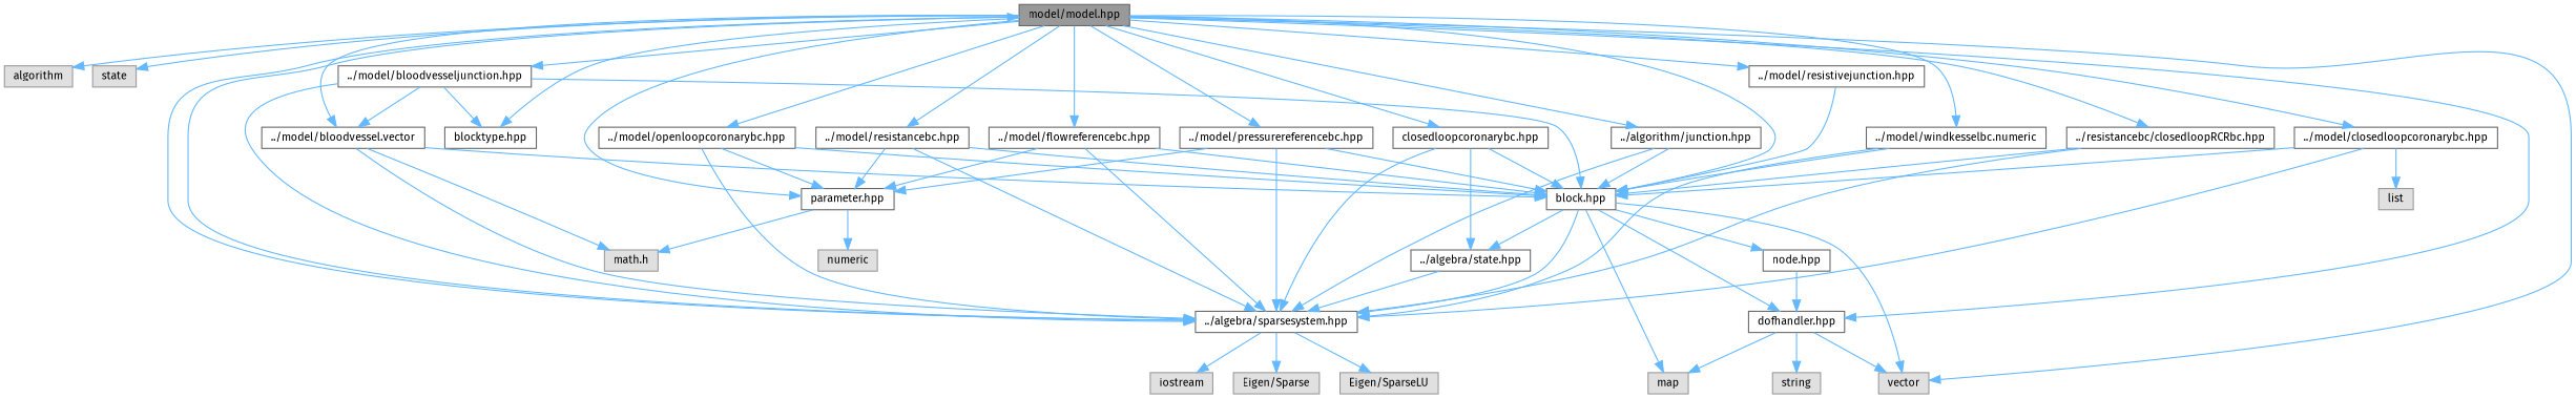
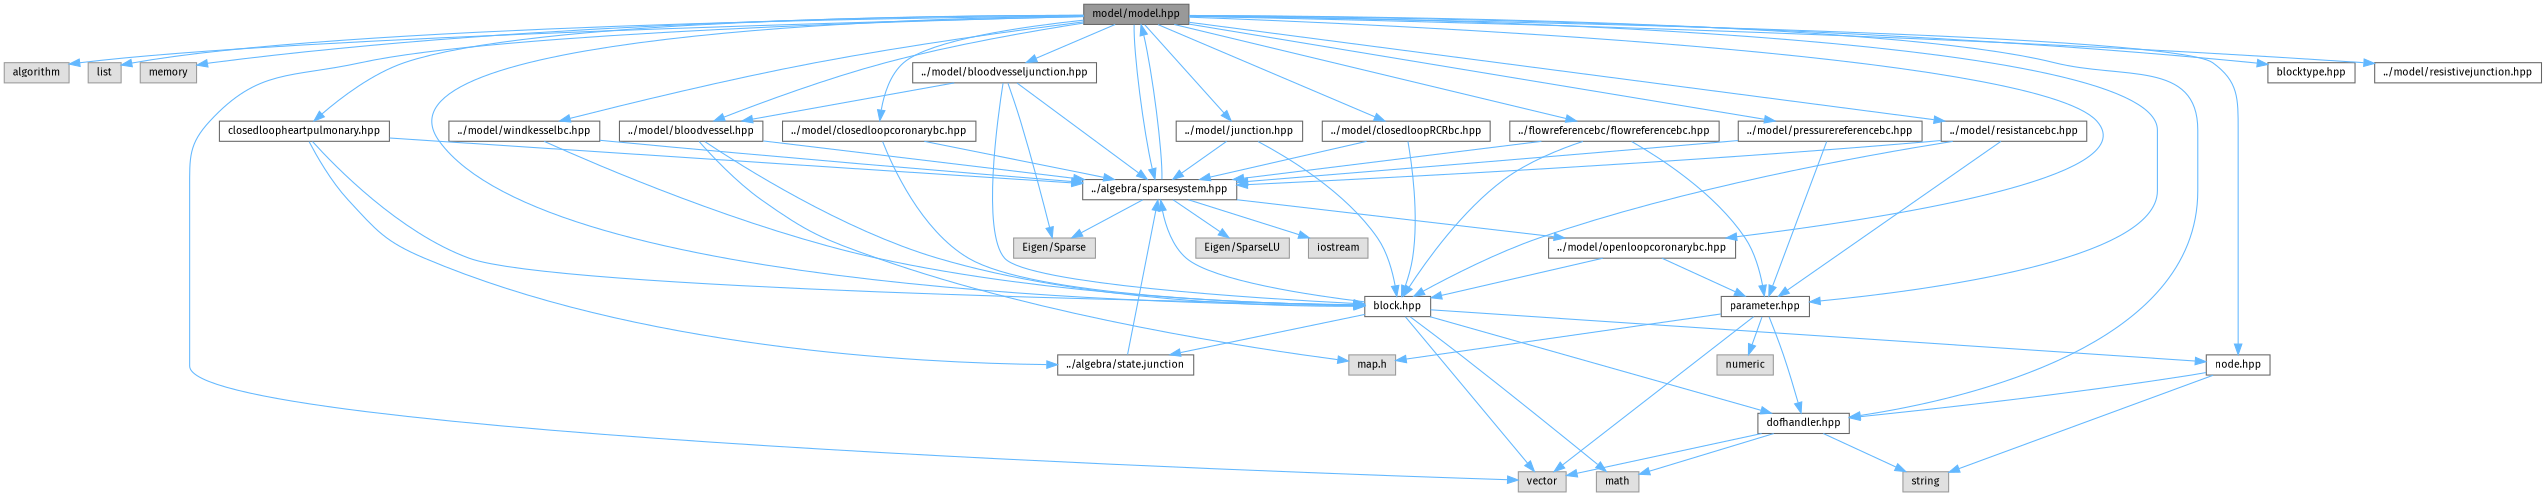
  digraph {
    fontname="Fira Sans"
    node [color=grey40 fillcolor=white fontname="Fira Sans" fontsize=10 shape=box style=filled]
    edge [color=steelblue1 fontname="Fira Sans" fontsize=10 labelfontname=Helvetica labelfontsize=10 style=solid]
    n1 [color=gray40 fillcolor=grey60 fontcolor=black height=0.2 label="model/model.hpp" width=0.4]
    n2 [color=grey60 fillcolor="#E0E0E0" height=0.2 label=algorithm width=0.4]
    n3 [color=grey60 fillcolor="#E0E0E0" height=0.2 label=list width=0.4]
-   n4 [color=grey60 fillcolor="#E0E0E0" height=0.2 label=state width=0.4]
+   n4 [color=grey60 fillcolor="#E0E0E0" height=0.2 label=memory width=0.4]
    n5 [color=grey60 fillcolor="#E0E0E0" height=0.2 label=vector width=0.4]
    n6 [height=0.2 label="../algebra/sparsesystem.hpp" width=0.4]
-   n7 [height=0.2 label="../model/bloodvessel.vector" width=0.4]
+   n7 [height=0.2 label="../model/bloodvessel.hpp" width=0.4]
    n8 [height=0.2 label="block.hpp" width=0.4]
    n9 [height=0.2 label="dofhandler.hpp" width=0.4]
    n10 [height=0.2 label="node.hpp" width=0.4]
    n11 [height=0.2 label="../model/bloodvesseljunction.hpp" width=0.4]
    n12 [height=0.2 label="blocktype.hpp" width=0.4]
-   n13 [height=0.2 label="../resistancebc/closedloopRCRbc.hpp" width=0.4]
+   n13 [height=0.2 label="../model/closedloopRCRbc.hpp" width=0.4]
    n14 [height=0.2 label="../model/closedloopcoronarybc.hpp" width=0.4]
-   n15 [height=0.2 label="closedloopcoronarybc.hpp" width=0.4]
-   n16 [height=0.2 label="../model/flowreferencebc.hpp" width=0.4]
+   n15 [height=0.2 label="closedloopheartpulmonary.hpp" width=0.4]
+   n16 [height=0.2 label="../flowreferencebc/flowreferencebc.hpp" width=0.4]
    n17 [height=0.2 label="parameter.hpp" width=0.4]
-   n18 [height=0.2 label="../algorithm/junction.hpp" width=0.4]
+   n18 [height=0.2 label="../model/junction.hpp" width=0.4]
    n19 [height=0.2 label="../model/openloopcoronarybc.hpp" width=0.4]
    n20 [height=0.2 label="../model/pressurereferencebc.hpp" width=0.4]
    n21 [height=0.2 label="../model/resistancebc.hpp" width=0.4]
    n22 [height=0.2 label="../model/resistivejunction.hpp" width=0.4]
-   n23 [height=0.2 label="../model/windkesselbc.numeric" width=0.4]
+   n23 [height=0.2 label="../model/windkesselbc.hpp" width=0.4]
    n24 [color=grey60 fillcolor="#E0E0E0" height=0.2 label="Eigen/Sparse" width=0.4]
    n25 [color=grey60 fillcolor="#E0E0E0" height=0.2 label="Eigen/SparseLU" width=0.4]
    n26 [color=grey60 fillcolor="#E0E0E0" height=0.2 label=iostream width=0.4]
-   n27 [color=grey60 fillcolor="#E0E0E0" height=0.2 label="math.h" width=0.4]
-   n28 [color=grey60 fillcolor="#E0E0E0" height=0.2 label=map width=0.4]
-   n29 [height=0.2 label="../algebra/state.hpp" width=0.4]
+   n27 [color=grey60 fillcolor="#E0E0E0" height=0.2 label="map.h" width=0.4]
+   n28 [color=grey60 fillcolor="#E0E0E0" height=0.2 label=math width=0.4]
+   n29 [height=0.2 label="../algebra/state.junction" width=0.4]
    n30 [color=grey60 fillcolor="#E0E0E0" height=0.2 label=string width=0.4]
    n31 [color=grey60 fillcolor="#E0E0E0" height=0.2 label=numeric width=0.4]
    n1 -> n2
-   n14 -> n3
+   n1 -> n3
    n1 -> n4
    n1 -> n5
    n1 -> n6
    n1 -> n7
    n1 -> n8
    n1 -> n9
+   n1 -> n10
    n1 -> n11
    n1 -> n12
    n1 -> n13
    n1 -> n14
    n1 -> n15
    n1 -> n16
    n1 -> n17
    n1 -> n18
    n1 -> n19
    n1 -> n20
    n1 -> n21
    n1 -> n22
    n1 -> n23
    n6 -> n1
    n6 -> n24
    n6 -> n25
    n6 -> n26
    n7 -> n6
    n7 -> n8
    n7 -> n27
    n8 -> n5
    n8 -> n6
    n8 -> n9
    n8 -> n10
    n8 -> n28
    n8 -> n29
    n9 -> n5
    n9 -> n28
    n9 -> n30
    n10 -> n9
+   n10 -> n30
    n11 -> n6
    n11 -> n7
    n11 -> n8
-   n11 -> n12
+   n11 -> n24
    n13 -> n6
    n13 -> n8
    n14 -> n6
    n14 -> n8
    n15 -> n6
    n15 -> n8
    n15 -> n29
    n16 -> n6
    n16 -> n8
    n16 -> n17
+   n17 -> n5
+   n17 -> n9
    n17 -> n27
    n17 -> n31
    n18 -> n6
    n18 -> n8
-   n19 -> n6
+   n6 -> n19
    n19 -> n8
    n19 -> n17
    n20 -> n6
-   n20 -> n8
    n20 -> n17
    n21 -> n6
    n21 -> n8
    n21 -> n17
-   n22 -> n8
    n23 -> n6
    n23 -> n8
    n29 -> n6
  }
